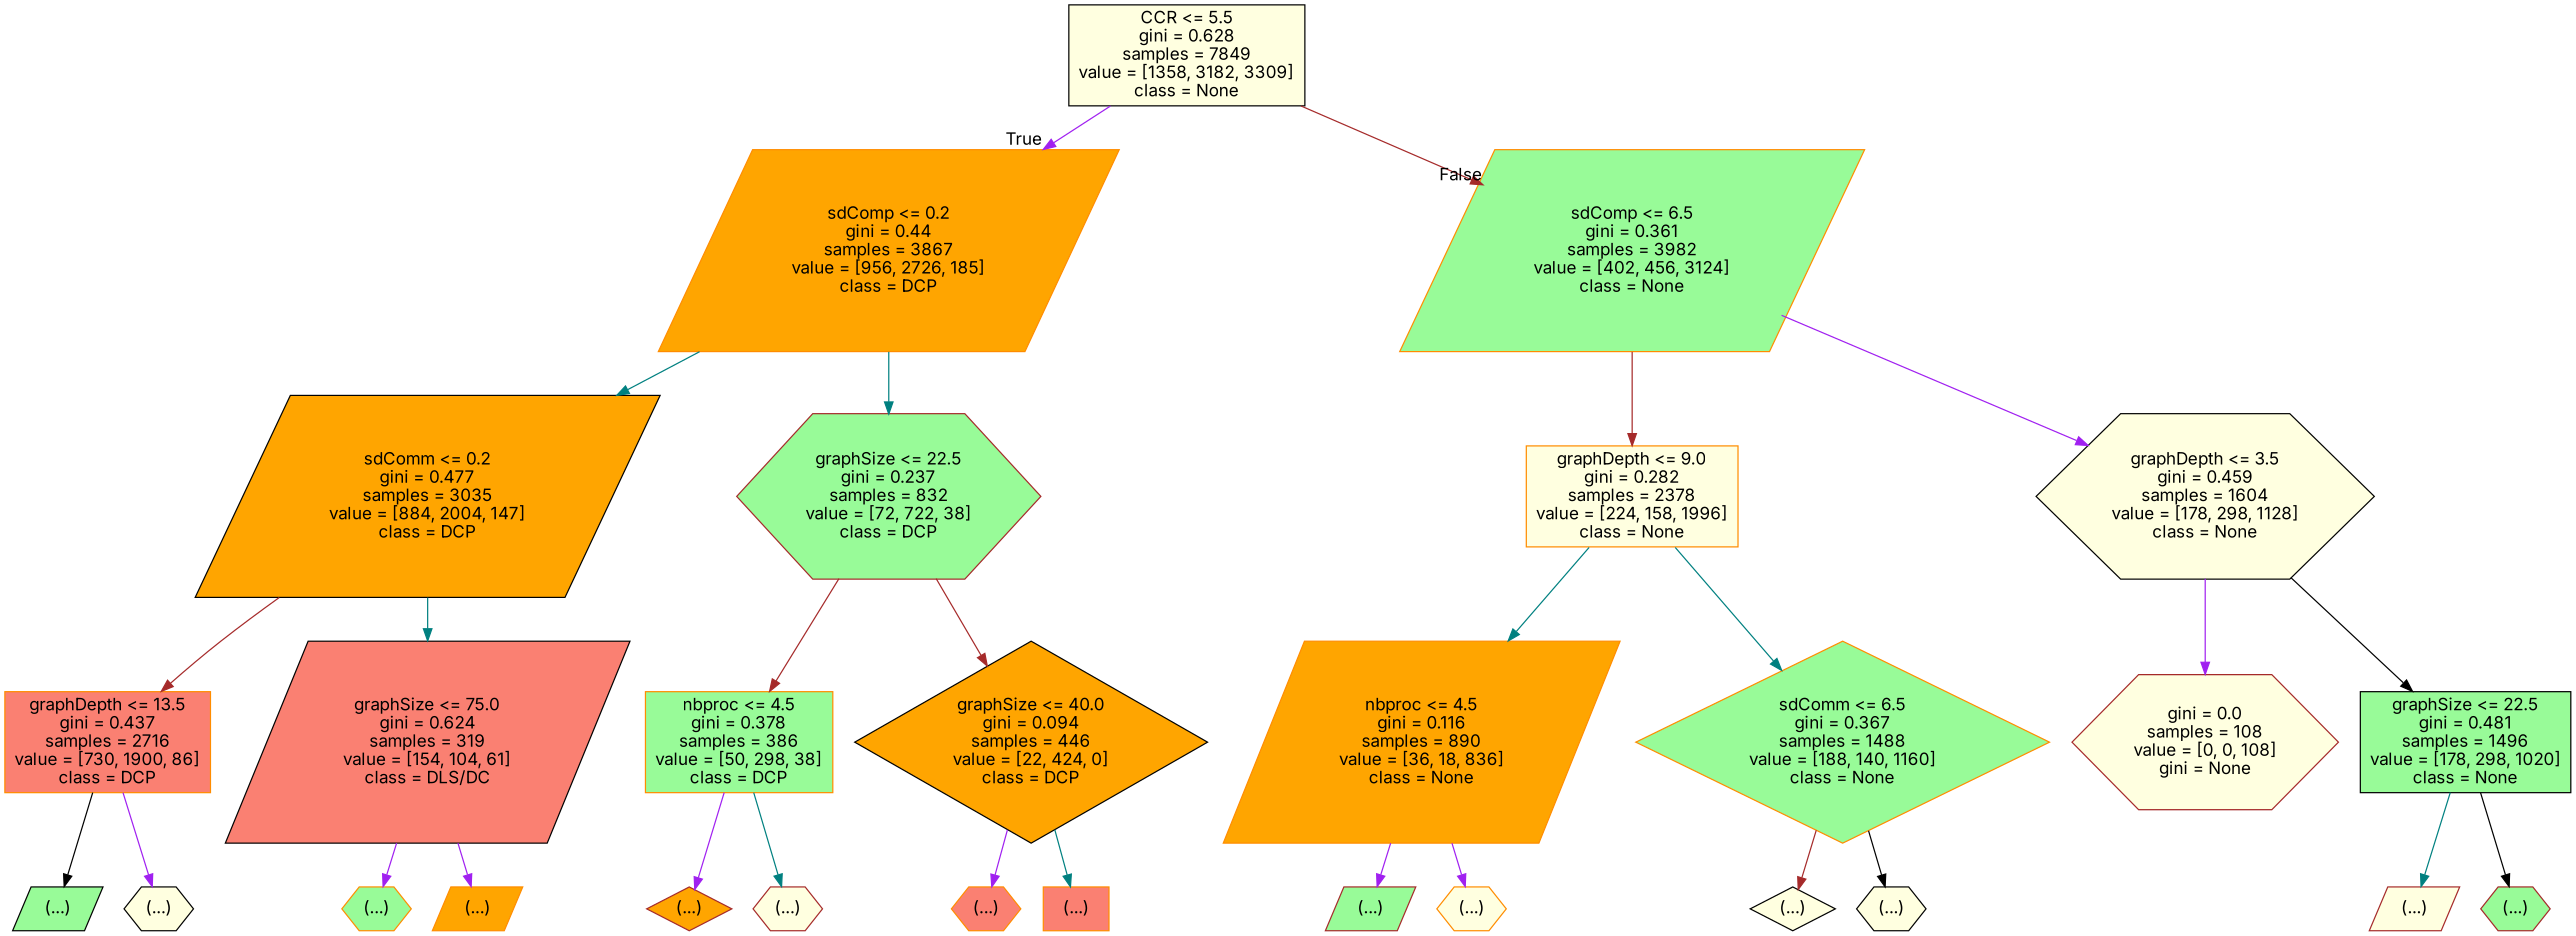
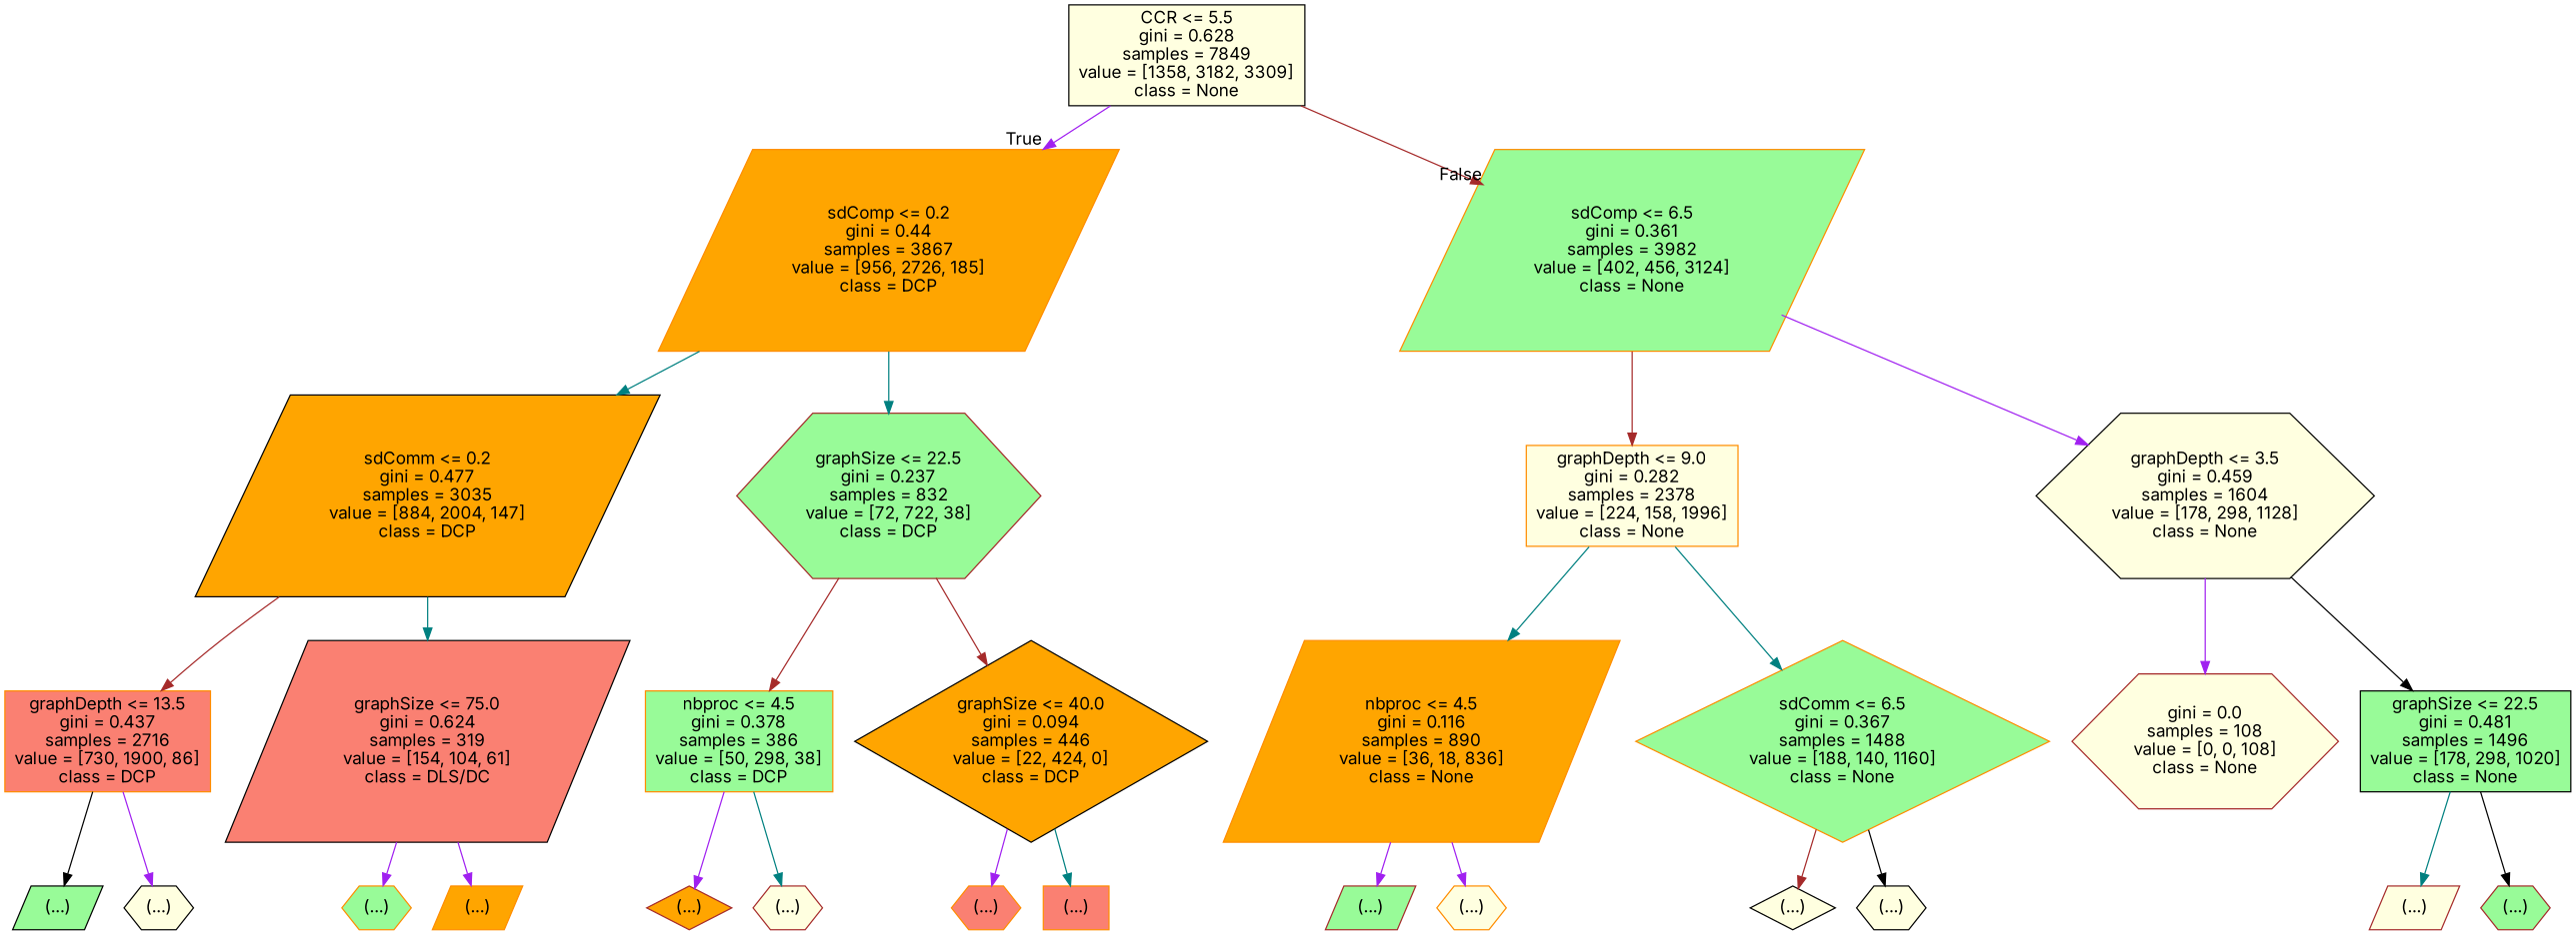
  digraph {
    fontname=Inter
    node [color=darkorange fillcolor=lightyellow shape=hexagon style=filled fontname=Inter]
    edge [color=purple fontname=Inter]
    n1 [color=black label="CCR <= 5.5\ngini = 0.628\nsamples = 7849\nvalue = [1358, 3182, 3309]\nclass = None" shape=box]
    n2 [fillcolor=orange label="sdComp <= 0.2\ngini = 0.44\nsamples = 3867\nvalue = [956, 2726, 185]\nclass = DCP" shape=parallelogram]
    n3 [fillcolor=palegreen label="sdComp <= 6.5\ngini = 0.361\nsamples = 3982\nvalue = [402, 456, 3124]\nclass = None" shape=parallelogram]
    n4 [color=black fillcolor=orange label="sdComm <= 0.2\ngini = 0.477\nsamples = 3035\nvalue = [884, 2004, 147]\nclass = DCP" shape=parallelogram]
    n5 [color=brown fillcolor=palegreen label="graphSize <= 22.5\ngini = 0.237\nsamples = 832\nvalue = [72, 722, 38]\nclass = DCP"]
    n6 [fillcolor=salmon label="graphDepth <= 13.5\ngini = 0.437\nsamples = 2716\nvalue = [730, 1900, 86]\nclass = DCP" shape=box]
    n7 [color=black fillcolor=salmon label="graphSize <= 75.0\ngini = 0.624\nsamples = 319\nvalue = [154, 104, 61]\nclass = DLS/DC" shape=parallelogram]
    n8 [color=black fillcolor=palegreen label="(...)" shape=parallelogram]
    n9 [color=black label="(...)"]
    n10 [fillcolor=palegreen label="(...)"]
    n11 [fillcolor=orange label="(...)" shape=parallelogram]
    n12 [fillcolor=palegreen label="nbproc <= 4.5\ngini = 0.378\nsamples = 386\nvalue = [50, 298, 38]\nclass = DCP" shape=box]
    n13 [color=black fillcolor=orange label="graphSize <= 40.0\ngini = 0.094\nsamples = 446\nvalue = [22, 424, 0]\nclass = DCP" shape=diamond]
    n14 [color=brown fillcolor=orange label="(...)" shape=diamond]
    n15 [color=brown label="(...)"]
    n16 [fillcolor=salmon label="(...)"]
    n17 [fillcolor=salmon label="(...)" shape=box]
    n18 [label="graphDepth <= 9.0\ngini = 0.282\nsamples = 2378\nvalue = [224, 158, 1996]\nclass = None" shape=box]
    n19 [color=black label="graphDepth <= 3.5\ngini = 0.459\nsamples = 1604\nvalue = [178, 298, 1128]\nclass = None"]
    n20 [fillcolor=orange label="nbproc <= 4.5\ngini = 0.116\nsamples = 890\nvalue = [36, 18, 836]\nclass = None" shape=parallelogram]
    n21 [fillcolor=palegreen label="sdComm <= 6.5\ngini = 0.367\nsamples = 1488\nvalue = [188, 140, 1160]\nclass = None" shape=diamond]
    n22 [color=brown fillcolor=palegreen label="(...)" shape=parallelogram]
    n23 [label="(...)"]
    n24 [color=black label="(...)" shape=diamond]
    n25 [color=black label="(...)"]
-   n26 [color=brown label="gini = 0.0\nsamples = 108\nvalue = [0, 0, 108]\ngini = None"]
+   n26 [color=brown label="gini = 0.0\nsamples = 108\nvalue = [0, 0, 108]\nclass = None"]
    n27 [color=black fillcolor=palegreen label="graphSize <= 22.5\ngini = 0.481\nsamples = 1496\nvalue = [178, 298, 1020]\nclass = None" shape=box]
    n28 [color=brown label="(...)" shape=parallelogram]
    n29 [color=brown fillcolor=palegreen label="(...)"]
    n1 -> n2 [headlabel=True labelangle=45 labeldistance=2.5]
    n1 -> n3 [headlabel=False labelangle=-45 labeldistance=2.5 color=brown]
    n2 -> n4 [color=teal]
    n2 -> n5 [color=teal]
    n3 -> n18 [color=brown]
    n3 -> n19
    n4 -> n6 [color=brown]
    n4 -> n7 [color=teal]
    n5 -> n12 [color=brown]
    n5 -> n13 [color=brown]
    n6 -> n8 [color=black]
    n6 -> n9
    n7 -> n10
    n7 -> n11
    n12 -> n14
    n12 -> n15 [color=teal]
    n13 -> n16
    n13 -> n17 [color=teal]
    n18 -> n20 [color=teal]
    n18 -> n21 [color=teal]
    n19 -> n26
    n19 -> n27 [color=black]
    n20 -> n22
    n20 -> n23
    n21 -> n24 [color=brown]
    n21 -> n25 [color=black]
    n27 -> n28 [color=teal]
    n27 -> n29 [color=black]
  }
